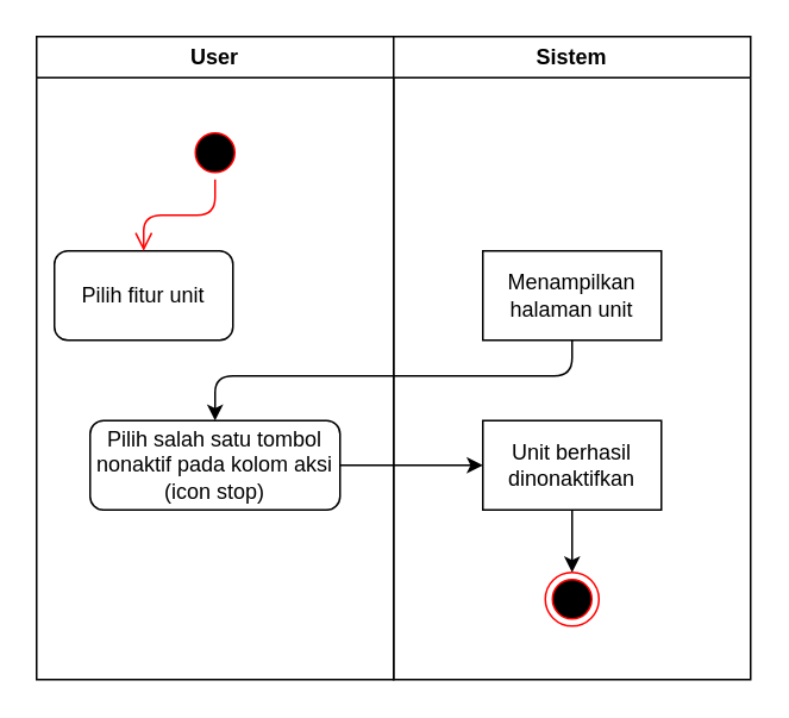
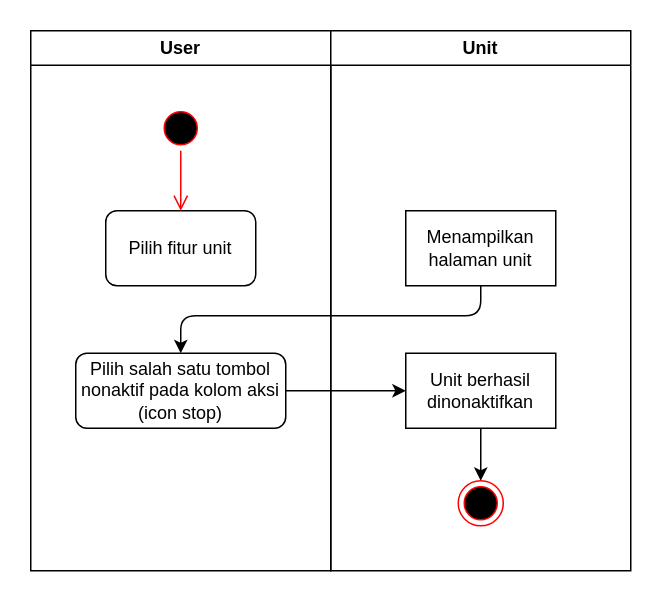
  <mxCell id="0" />
  <mxCell id="1" parent="0" />
  <mxCell id="2" value="User" style="swimlane;whiteSpace=wrap;html=1;" parent="1" vertex="1"><mxGeometry x="20" y="20" width="200" height="360" as="geometry" /></mxCell>
- <mxCell id="3" value="Pilih fitur unit" style="rounded=1;whiteSpace=wrap;html=1;" parent="2" vertex="1"><mxGeometry x="10" y="120" width="100" height="50" as="geometry" /></mxCell>
+ <mxCell id="3" value="Pilih fitur unit" style="rounded=1;whiteSpace=wrap;html=1;" parent="2" vertex="1"><mxGeometry x="50" y="120" width="100" height="50" as="geometry" /></mxCell>
  <mxCell id="4" value="" style="ellipse;html=1;shape=startState;fillColor=#000000;strokeColor=#ff0000;" parent="2" vertex="1"><mxGeometry x="85" y="50" width="30" height="30" as="geometry" /></mxCell>
  <mxCell id="5" value="" style="edgeStyle=orthogonalEdgeStyle;html=1;verticalAlign=bottom;endArrow=open;endSize=8;strokeColor=#ff0000;entryX=0.5;entryY=0;entryDx=0;entryDy=0;" parent="2" source="4" target="3" edge="1"><mxGeometry relative="1" as="geometry"><mxPoint x="100" y="140" as="targetPoint" /></mxGeometry></mxCell>
  <mxCell id="6" value="Pilih salah satu tombol nonaktif pada kolom aksi&lt;div&gt;(icon stop)&lt;/div&gt;" style="rounded=1;whiteSpace=wrap;html=1;" parent="2" vertex="1"><mxGeometry x="30" y="215" width="140" height="50" as="geometry" /></mxCell>
- <mxCell id="7" value="Sistem" style="swimlane;whiteSpace=wrap;html=1;" parent="1" vertex="1"><mxGeometry x="220" y="20" width="200" height="360" as="geometry" /></mxCell>
+ <mxCell id="7" value="Unit" style="swimlane;whiteSpace=wrap;html=1;" parent="1" vertex="1"><mxGeometry x="220" y="20" width="200" height="360" as="geometry" /></mxCell>
  <mxCell id="8" value="Menampilkan halaman unit" style="whiteSpace=wrap;html=1;rounded=0;" parent="7" vertex="1"><mxGeometry x="50" y="120" width="100" height="50" as="geometry" /></mxCell>
  <mxCell id="9" value="" style="edgeStyle=none;html=1;" parent="7" source="10" target="11" edge="1"><mxGeometry relative="1" as="geometry" /></mxCell>
  <mxCell id="10" value="Unit berhasil dinonaktifkan" style="whiteSpace=wrap;html=1;rounded=0;" parent="7" vertex="1"><mxGeometry x="50.01" y="215" width="100" height="50" as="geometry" /></mxCell>
  <mxCell id="11" value="" style="ellipse;html=1;shape=endState;fillColor=#000000;strokeColor=#ff0000;" parent="7" vertex="1"><mxGeometry x="85.01" y="300" width="30" height="30" as="geometry" /></mxCell>
  <mxCell id="12" value="" style="edgeStyle=none;html=1;" parent="1" source="6" target="10" edge="1"><mxGeometry relative="1" as="geometry" /></mxCell>
  <mxCell id="13" style="edgeStyle=none;html=1;entryX=0.5;entryY=0;entryDx=0;entryDy=0;exitX=0.5;exitY=1;exitDx=0;exitDy=0;" edge="1" parent="1" source="8" target="6"><mxGeometry relative="1" as="geometry"><Array as="points"><mxPoint x="320" y="210" /><mxPoint x="120" y="210" /></Array></mxGeometry></mxCell>
